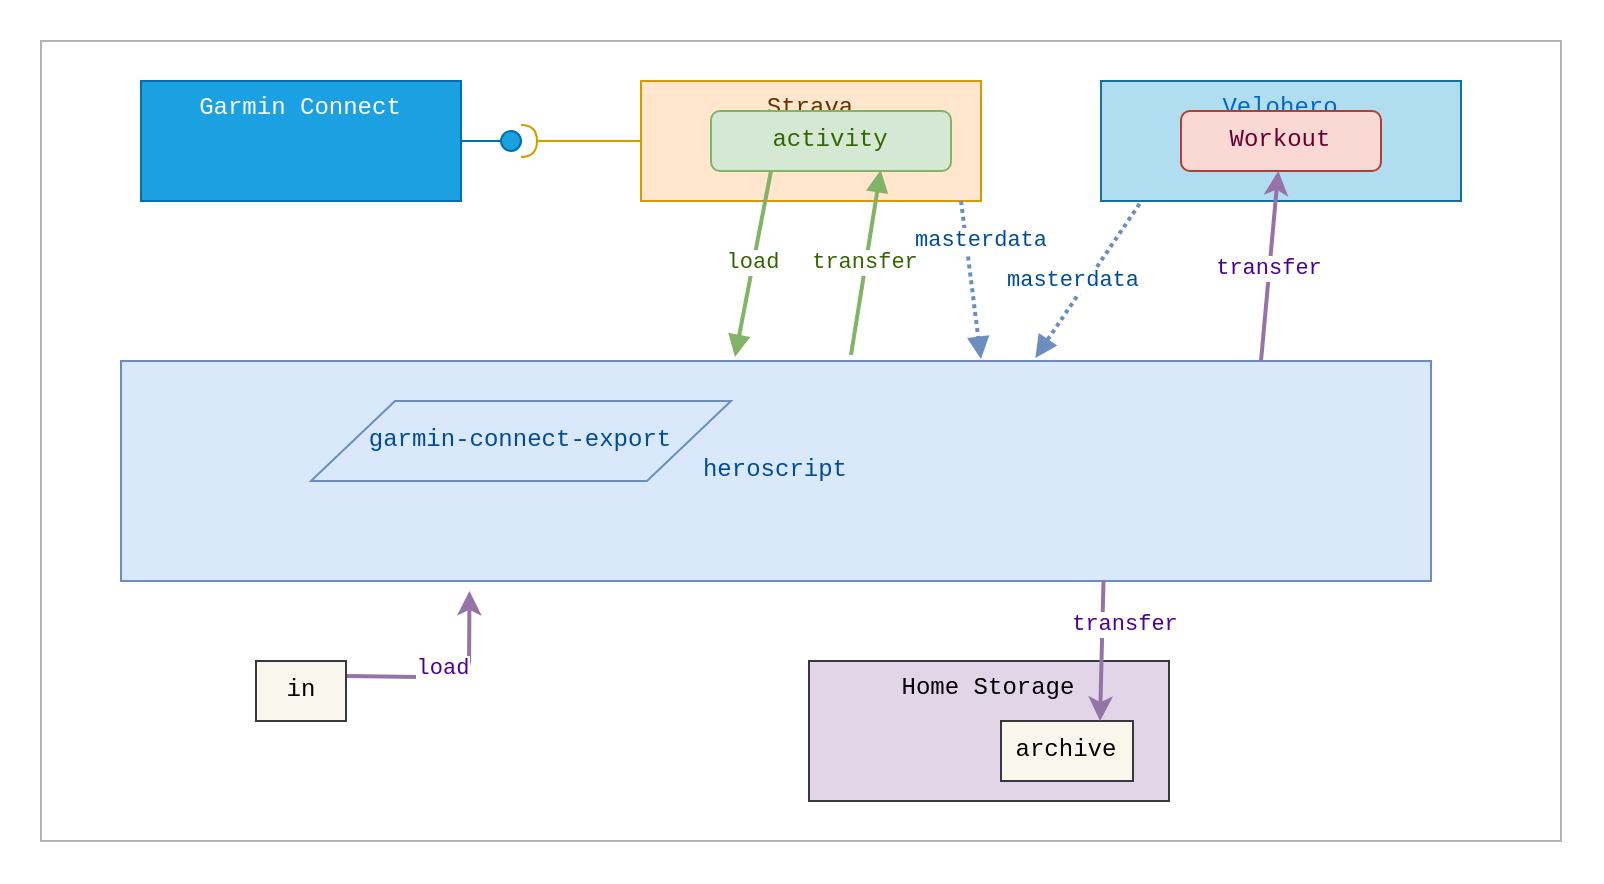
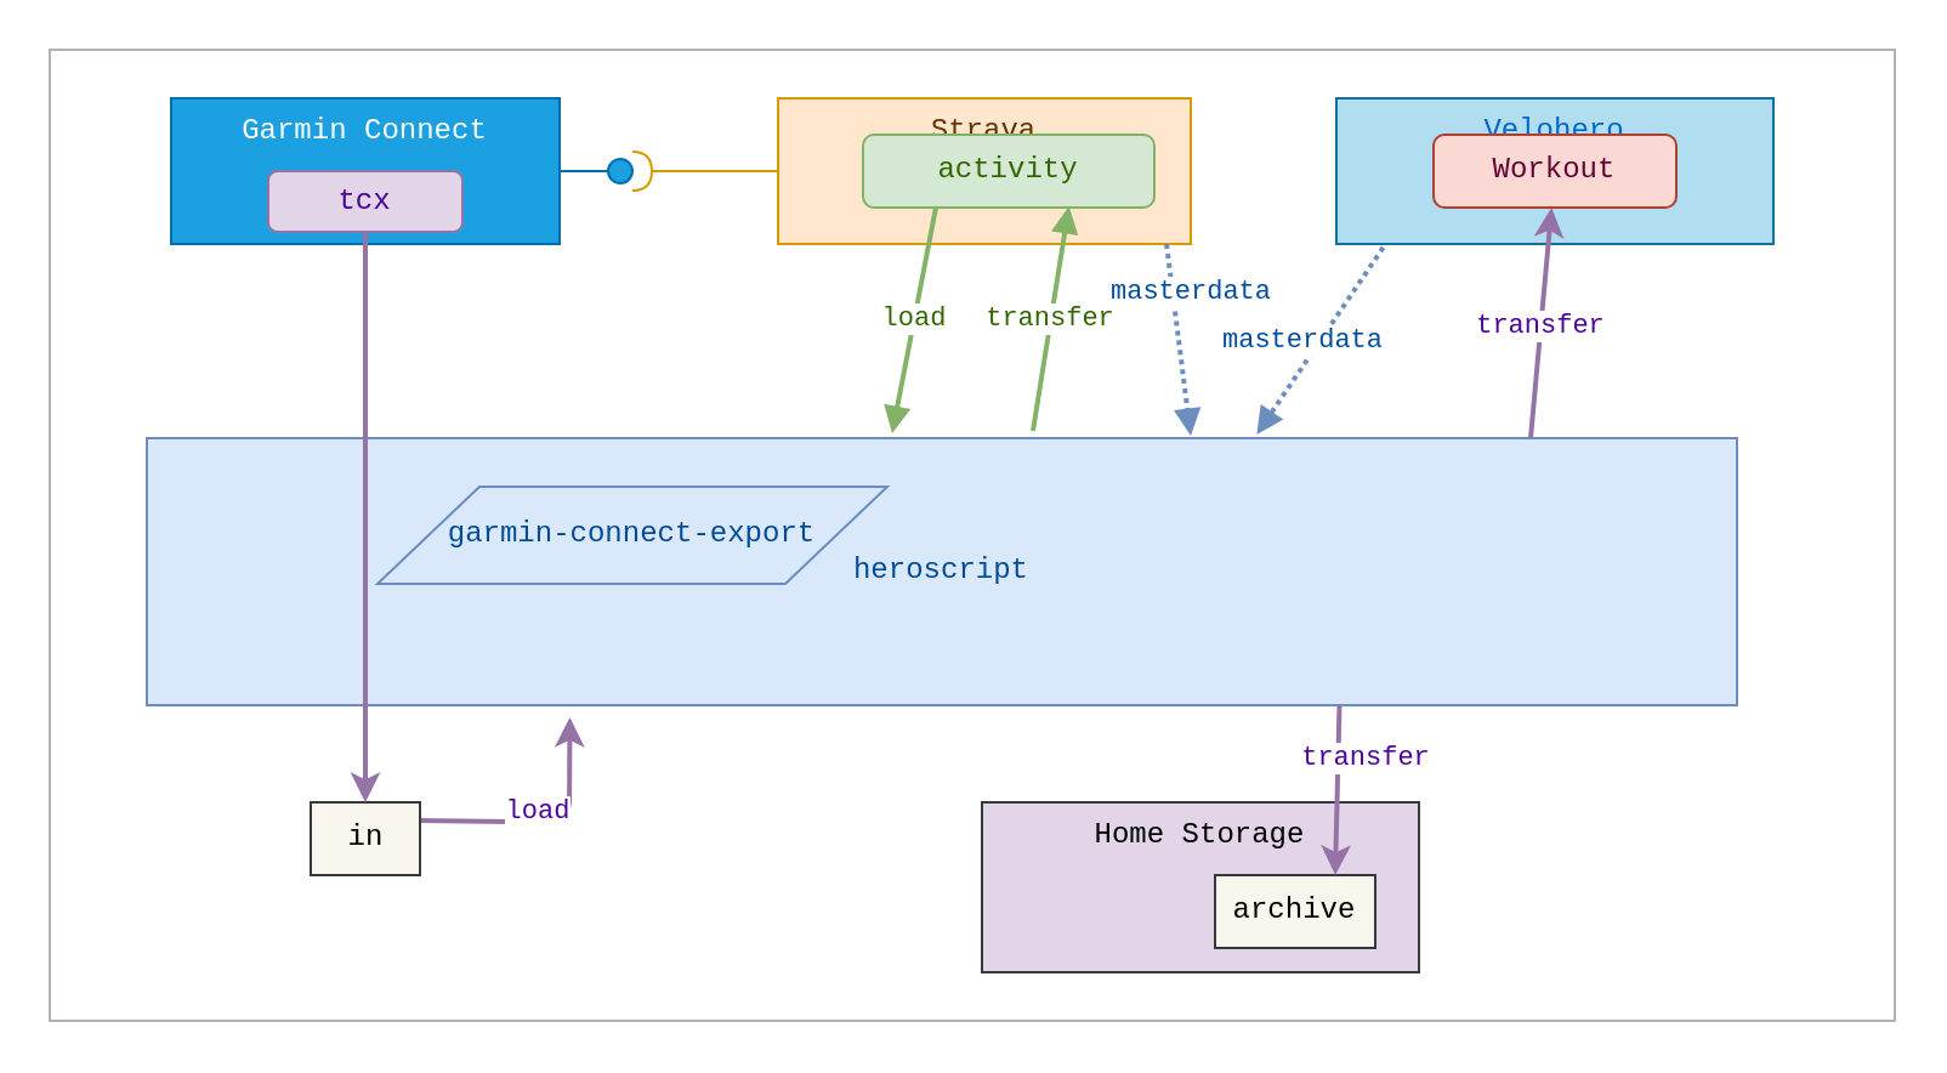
  <mxCell id="0" />
  <mxCell id="1" parent="0" />
  <mxCell id="2" value="" style="rounded=0;whiteSpace=wrap;html=1;fontFamily=Courier New;fillColor=none;strokeColor=#B3B3B3;" parent="1" vertex="1"><mxGeometry x="20" y="20" width="760" height="400" as="geometry" /></mxCell>
  <mxCell id="3" value="Garmin Connect" style="rounded=0;whiteSpace=wrap;html=1;verticalAlign=top;fillColor=#1ba1e2;strokeColor=#006EAF;fontColor=#ffffff;fontFamily=Courier New;" parent="1" vertex="1"><mxGeometry x="70" y="40" width="160" height="60" as="geometry" /></mxCell>
  <mxCell id="4" value="Strava" style="rounded=0;whiteSpace=wrap;html=1;labelPosition=center;verticalLabelPosition=middle;align=center;verticalAlign=top;fillColor=#ffe6cc;strokeColor=#d79b00;fontColor=#663300;fontFamily=Courier New;" parent="1" vertex="1"><mxGeometry x="320" y="40" width="170" height="60" as="geometry" /></mxCell>
  <mxCell id="5" value="Velohero" style="rounded=0;whiteSpace=wrap;html=1;verticalAlign=top;fillColor=#b1ddf0;strokeColor=#10739e;fontColor=#0066CC;fontFamily=Courier New;" parent="1" vertex="1"><mxGeometry x="550" y="40" width="180" height="60" as="geometry" /></mxCell>
  <mxCell id="6" value="Home Storage" style="rounded=0;whiteSpace=wrap;html=1;verticalAlign=top;fillColor=#e1d5e7;strokeColor=#36393d;fontFamily=Courier New;" parent="1" vertex="1"><mxGeometry x="404" y="330" width="180" height="70" as="geometry" /></mxCell>
  <mxCell id="7" value="" style="rounded=0;orthogonalLoop=1;jettySize=auto;html=1;endArrow=none;endFill=0;exitX=1;exitY=0.5;exitDx=0;exitDy=0;fillColor=#1ba1e2;strokeColor=#006EAF;fontFamily=Courier New;" parent="1" source="9" edge="1"><mxGeometry relative="1" as="geometry"><mxPoint x="260" y="135" as="sourcePoint" /><mxPoint x="260" y="70" as="targetPoint" /></mxGeometry></mxCell>
  <mxCell id="8" value="" style="rounded=0;orthogonalLoop=1;jettySize=auto;html=1;endArrow=halfCircle;endFill=0;endSize=6;strokeWidth=1;exitX=0;exitY=0.5;exitDx=0;exitDy=0;fillColor=#ffe6cc;strokeColor=#d79b00;fontFamily=Courier New;" parent="1" source="4" edge="1"><mxGeometry relative="1" as="geometry"><mxPoint x="300" y="135" as="sourcePoint" /><mxPoint x="260" y="70" as="targetPoint" /></mxGeometry></mxCell>
  <mxCell id="9" value="" style="ellipse;whiteSpace=wrap;html=1;fontFamily=Courier New;fontSize=12;fontColor=#ffffff;align=center;strokeColor=#006EAF;fillColor=#1ba1e2;points=[];aspect=fixed;resizable=0;" parent="1" vertex="1"><mxGeometry x="250" y="65" width="10" height="10" as="geometry" /></mxCell>
  <mxCell id="10" value="" style="rounded=0;orthogonalLoop=1;jettySize=auto;html=1;endArrow=none;endFill=0;exitX=1;exitY=0.5;exitDx=0;exitDy=0;fillColor=#1ba1e2;strokeColor=#006EAF;fontFamily=Courier New;" parent="1" source="3" target="9" edge="1"><mxGeometry relative="1" as="geometry"><mxPoint x="190" y="70" as="sourcePoint" /><mxPoint x="260" y="70" as="targetPoint" /></mxGeometry></mxCell>
  <mxCell id="11" value="heroscript" style="shape=parallelogram;perimeter=parallelogramPerimeter;whiteSpace=wrap;html=1;fillColor=#dae8fc;strokeColor=#6c8ebf;fontColor=#004C99;fontFamily=Courier New;size=0;" parent="1" vertex="1"><mxGeometry x="60" y="180" width="655" height="110" as="geometry" /></mxCell>
  <mxCell id="12" value="load" style="endArrow=block;html=1;fontColor=#336600;fillColor=#d5e8d4;strokeColor=#82B366;strokeWidth=2;endFill=1;fontFamily=Courier New;exitX=0.25;exitY=1;exitDx=0;exitDy=0;" parent="1" source="15" edge="1"><mxGeometry width="50" height="50" relative="1" as="geometry"><mxPoint x="380.32" y="336.94" as="sourcePoint" /><mxPoint x="367" y="178" as="targetPoint" /><Array as="points" /></mxGeometry></mxCell>
  <mxCell id="13" value="masterdata" style="endArrow=block;html=1;exitX=0.5;exitY=1;exitDx=0;exitDy=0;fontColor=#004C99;fillColor=#dae8fc;strokeColor=#6c8ebf;strokeWidth=2;endFill=1;fontFamily=Courier New;dashed=1;dashPattern=1 1;" parent="1" edge="1"><mxGeometry x="-0.47" y="7" width="50" height="50" relative="1" as="geometry"><mxPoint x="480" y="100" as="sourcePoint" /><mxPoint x="490" y="179" as="targetPoint" /><mxPoint as="offset" /></mxGeometry></mxCell>
  <mxCell id="14" value="masterdata" style="endArrow=block;html=1;exitX=0.107;exitY=1.024;exitDx=0;exitDy=0;fontColor=#004C99;fillColor=#dae8fc;strokeColor=#6c8ebf;strokeWidth=2;endFill=1;fontFamily=Courier New;dashed=1;dashPattern=1 1;exitPerimeter=0;entryX=0.698;entryY=-0.014;entryDx=0;entryDy=0;entryPerimeter=0;" parent="1" source="5" target="11" edge="1"><mxGeometry x="0.073" y="-6" width="50" height="50" relative="1" as="geometry"><mxPoint x="440" y="110" as="sourcePoint" /><mxPoint x="440" y="190" as="targetPoint" /><Array as="points" /><mxPoint as="offset" /></mxGeometry></mxCell>
  <mxCell id="15" value="activity" style="rounded=1;whiteSpace=wrap;html=1;fontFamily=Courier New;fillColor=#d5e8d4;strokeColor=#82b366;fontColor=#336600;" parent="1" vertex="1"><mxGeometry x="355" y="55" width="120" height="30" as="geometry" /></mxCell>
  <mxCell id="16" value="transfer" style="endArrow=block;html=1;fontColor=#336600;fillColor=#d5e8d4;strokeColor=#82B366;strokeWidth=2;endFill=1;fontFamily=Courier New;entryX=0.707;entryY=0.984;entryDx=0;entryDy=0;entryPerimeter=0;" parent="1" target="15" edge="1"><mxGeometry width="50" height="50" relative="1" as="geometry"><mxPoint x="425" y="177" as="sourcePoint" /><mxPoint x="365.17" y="187.96" as="targetPoint" /><Array as="points" /></mxGeometry></mxCell>
+ <mxCell id="17" value="tcx" style="rounded=1;whiteSpace=wrap;html=1;fontFamily=Courier New;fillColor=#e1d5e7;strokeColor=#9673a6;fontColor=#4C0099;" parent="1" vertex="1"><mxGeometry x="110" y="70" width="80" height="25" as="geometry" /></mxCell>
  <mxCell id="18" value="load" style="endArrow=classic;html=1;fontColor=#4C0099;fillColor=#e1d5e7;strokeColor=#9673a6;strokeWidth=2;exitX=1;exitY=0.25;exitDx=0;exitDy=0;fontFamily=Courier New;entryX=0.266;entryY=1.045;entryDx=0;entryDy=0;entryPerimeter=0;" parent="1" source="19" target="11" edge="1"><mxGeometry x="0.249" y="13" width="50" height="50" relative="1" as="geometry"><mxPoint x="140" y="105" as="sourcePoint" /><mxPoint x="280" y="367" as="targetPoint" /><Array as="points"><mxPoint x="210" y="338" /><mxPoint x="234" y="338" /></Array><mxPoint as="offset" /></mxGeometry></mxCell>
  <mxCell id="19" value="in" style="rounded=0;whiteSpace=wrap;html=1;fontFamily=Courier New;fillColor=#f9f7ed;strokeColor=#36393d;" parent="1" vertex="1"><mxGeometry x="127.5" y="330" width="45" height="30" as="geometry" /></mxCell>
  <mxCell id="20" value="archive" style="rounded=0;whiteSpace=wrap;html=1;fontFamily=Courier New;fillColor=#f9f7ed;strokeColor=#36393d;" parent="1" vertex="1"><mxGeometry x="500" y="360" width="66" height="30" as="geometry" /></mxCell>
  <mxCell id="21" value="transfer" style="endArrow=classic;html=1;fontColor=#4C0099;fillColor=#e1d5e7;strokeColor=#9673a6;strokeWidth=2;fontFamily=Courier New;" parent="1" source="11" target="23" edge="1"><mxGeometry x="-0.032" width="50" height="50" relative="1" as="geometry"><mxPoint x="317.5" y="370" as="sourcePoint" /><mxPoint x="366.6" y="252.1" as="targetPoint" /><Array as="points"><mxPoint x="630" y="180" /></Array><mxPoint as="offset" /></mxGeometry></mxCell>
  <mxCell id="22" value="transfer" style="endArrow=classic;html=1;fontColor=#4C0099;fillColor=#e1d5e7;strokeColor=#9673a6;strokeWidth=2;exitX=0.75;exitY=1;exitDx=0;exitDy=0;entryX=0.75;entryY=0;entryDx=0;entryDy=0;fontFamily=Courier New;" parent="1" source="11" target="20" edge="1"><mxGeometry x="-0.375" y="11" width="50" height="50" relative="1" as="geometry"><mxPoint x="317.5" y="370" as="sourcePoint" /><mxPoint x="366.6" y="252.1" as="targetPoint" /><Array as="points" /><mxPoint as="offset" /></mxGeometry></mxCell>
  <mxCell id="23" value="Workout" style="rounded=1;whiteSpace=wrap;html=1;fontFamily=Courier New;fillColor=#fad9d5;strokeColor=#ae4132;fontColor=#660033;" parent="1" vertex="1"><mxGeometry x="590" y="55" width="100" height="30" as="geometry" /></mxCell>
+ <mxCell id="24" value="" style="endArrow=classic;html=1;fontColor=#4C0099;fillColor=#e1d5e7;strokeColor=#9673a6;strokeWidth=2;fontFamily=Courier New;" edge="1" parent="1" source="17" target="19"><mxGeometry width="50" height="50" relative="1" as="geometry"><mxPoint x="151.695" y="95" as="sourcePoint" /><mxPoint x="170" y="305" as="targetPoint" /><Array as="points" /></mxGeometry></mxCell>
  <mxCell id="25" value="garmin-connect-export" style="shape=parallelogram;perimeter=parallelogramPerimeter;whiteSpace=wrap;html=1;fillColor=#dae8fc;strokeColor=#6c8ebf;fontColor=#004C99;fontFamily=Courier New;" parent="1" vertex="1"><mxGeometry x="155" y="200" width="210" height="40" as="geometry" /></mxCell>
